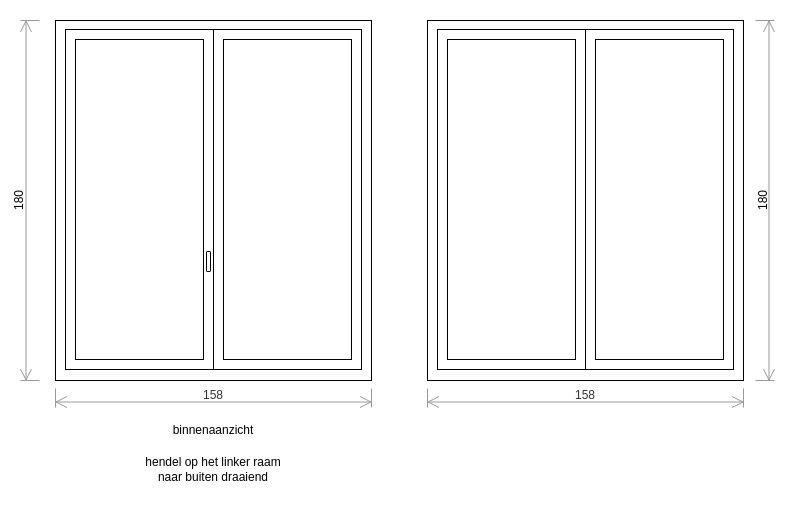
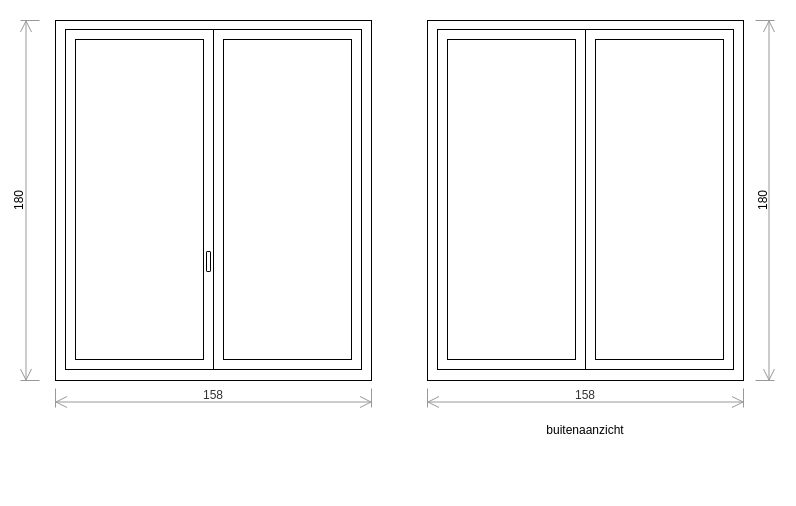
  <mxCell id="0" />
  <mxCell id="1" parent="0" />
  <mxCell id="2" value="" style="whiteSpace=wrap;html=1;" vertex="1" parent="1"><mxGeometry x="55" y="20" width="316" height="360" as="geometry" /></mxCell>
  <mxCell id="3" value="" style="rounded=0;whiteSpace=wrap;html=1;" vertex="1" parent="1"><mxGeometry x="65" y="29" width="296" height="340" as="geometry" /></mxCell>
  <mxCell id="4" value="" style="rounded=0;whiteSpace=wrap;html=1;" vertex="1" parent="1"><mxGeometry x="65" y="29" width="148" height="340" as="geometry" /></mxCell>
  <mxCell id="5" value="" style="rounded=0;whiteSpace=wrap;html=1;" vertex="1" parent="1"><mxGeometry x="213" y="29" width="148" height="340" as="geometry" /></mxCell>
  <mxCell id="6" value="" style="rounded=0;whiteSpace=wrap;html=1;" vertex="1" parent="1"><mxGeometry x="75" y="39" width="128" height="320" as="geometry" /></mxCell>
  <mxCell id="7" value="" style="rounded=0;whiteSpace=wrap;html=1;" vertex="1" parent="1"><mxGeometry x="223" y="39" width="128" height="320" as="geometry" /></mxCell>
  <mxCell id="8" value="" style="rounded=1;whiteSpace=wrap;html=1;" vertex="1" parent="1"><mxGeometry x="206" y="251" width="4" height="20" as="geometry" /></mxCell>
- <mxCell id="9" value="&lt;div&gt;binnenaanzicht&lt;/div&gt;" style="text;html=1;strokeColor=none;fillColor=none;align=center;verticalAlign=middle;whiteSpace=wrap;rounded=0;" vertex="1" parent="1"><mxGeometry x="55" y="415" width="316" height="30" as="geometry" /></mxCell>
  <mxCell id="10" value="" style="whiteSpace=wrap;html=1;" vertex="1" parent="1"><mxGeometry x="427" y="20" width="316" height="360" as="geometry" /></mxCell>
  <mxCell id="11" value="" style="rounded=0;whiteSpace=wrap;html=1;" vertex="1" parent="1"><mxGeometry x="437" y="29" width="296" height="340" as="geometry" /></mxCell>
  <mxCell id="12" value="" style="rounded=0;whiteSpace=wrap;html=1;" vertex="1" parent="1"><mxGeometry x="437" y="29" width="148" height="340" as="geometry" /></mxCell>
  <mxCell id="13" value="" style="rounded=0;whiteSpace=wrap;html=1;" vertex="1" parent="1"><mxGeometry x="585" y="29" width="148" height="340" as="geometry" /></mxCell>
  <mxCell id="14" value="" style="rounded=0;whiteSpace=wrap;html=1;" vertex="1" parent="1"><mxGeometry x="447" y="39" width="128" height="320" as="geometry" /></mxCell>
  <mxCell id="15" value="" style="rounded=0;whiteSpace=wrap;html=1;" vertex="1" parent="1"><mxGeometry x="595" y="39" width="128" height="320" as="geometry" /></mxCell>
+ <mxCell id="16" value="buitenaanzicht" style="text;html=1;strokeColor=none;fillColor=none;align=center;verticalAlign=middle;whiteSpace=wrap;rounded=0;" vertex="1" parent="1"><mxGeometry x="427" y="415" width="316" height="30" as="geometry" /></mxCell>
  <mxCell id="17" value="158" style="shape=dimension;whiteSpace=wrap;html=1;align=center;points=[];verticalAlign=bottom;spacingBottom=3;labelBackgroundColor=none;fillColor=#f5f5f5;fontColor=#333333;strokeColor=#999999;" vertex="1" parent="1"><mxGeometry x="55" y="388" width="316" height="19" as="geometry" /></mxCell>
  <mxCell id="18" value="158" style="shape=dimension;whiteSpace=wrap;html=1;align=center;points=[];verticalAlign=bottom;spacingBottom=3;labelBackgroundColor=none;fillColor=#f5f5f5;fontColor=#333333;strokeColor=#999999;" vertex="1" parent="1"><mxGeometry x="427" y="388" width="316" height="19" as="geometry" /></mxCell>
  <mxCell id="19" value="180" style="shape=dimension;direction=south;whiteSpace=wrap;html=1;align=center;points=[];verticalAlign=top;labelBackgroundColor=none;horizontal=0;spacingTop=-15;strokeColor=#999999;" vertex="1" parent="1"><mxGeometry x="20" y="20" width="19" height="360" as="geometry" /></mxCell>
  <mxCell id="20" value="180" style="shape=dimension;direction=north;whiteSpace=wrap;html=1;align=center;points=[];verticalAlign=middle;labelBackgroundColor=none;horizontal=0;spacingBottom=3;strokeColor=#999999;labelPosition=center;verticalLabelPosition=middle;flipV=1;flipH=0;" vertex="1" parent="1"><mxGeometry x="755" y="20" width="19" height="360" as="geometry" /></mxCell>
- <mxCell id="21" value="&lt;div&gt;hendel op het linker raam&lt;/div&gt;&lt;div&gt;naar buiten draaiend&lt;br&gt;&lt;/div&gt;" style="text;html=1;strokeColor=none;fillColor=none;align=center;verticalAlign=middle;whiteSpace=wrap;rounded=0;" vertex="1" parent="1"><mxGeometry x="55" y="454" width="316" height="30" as="geometry" /></mxCell>
